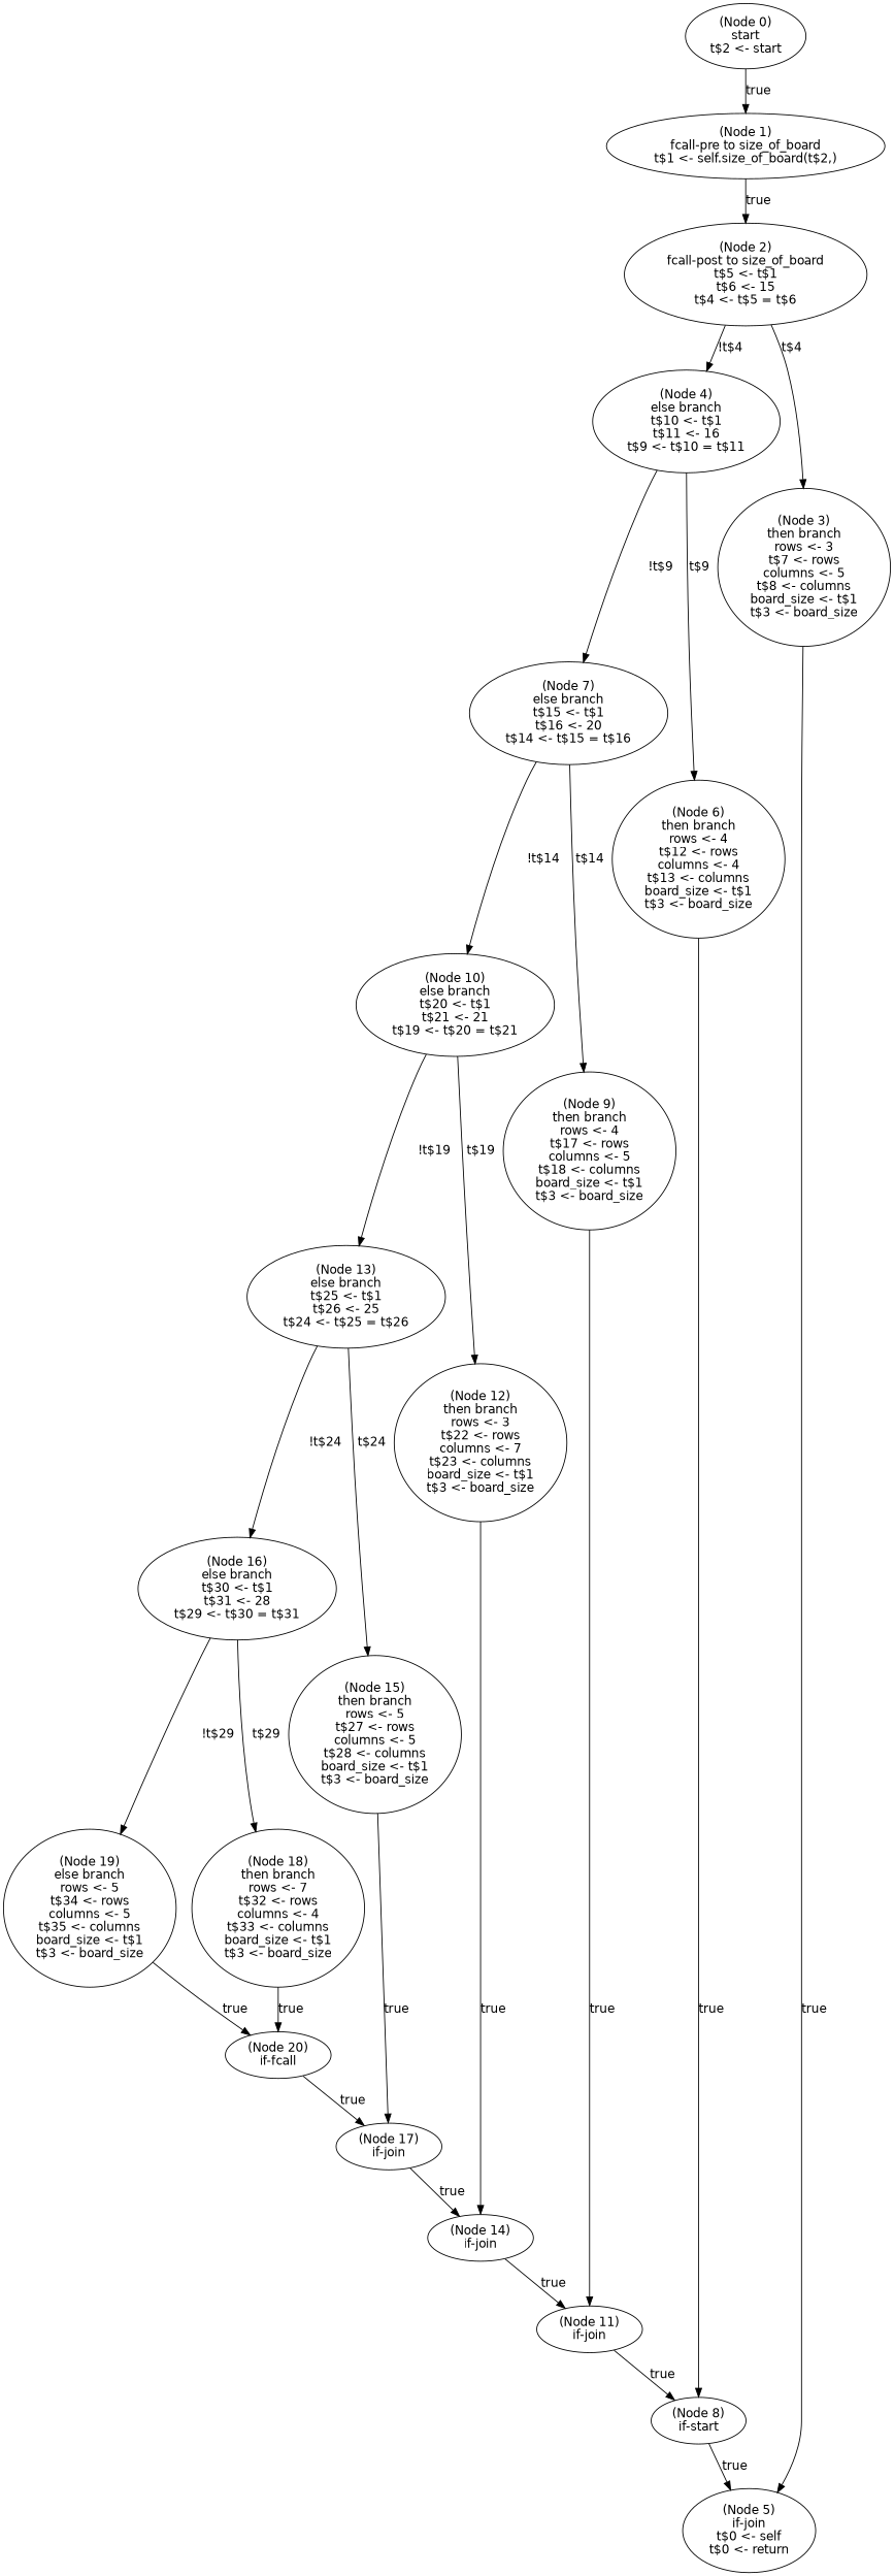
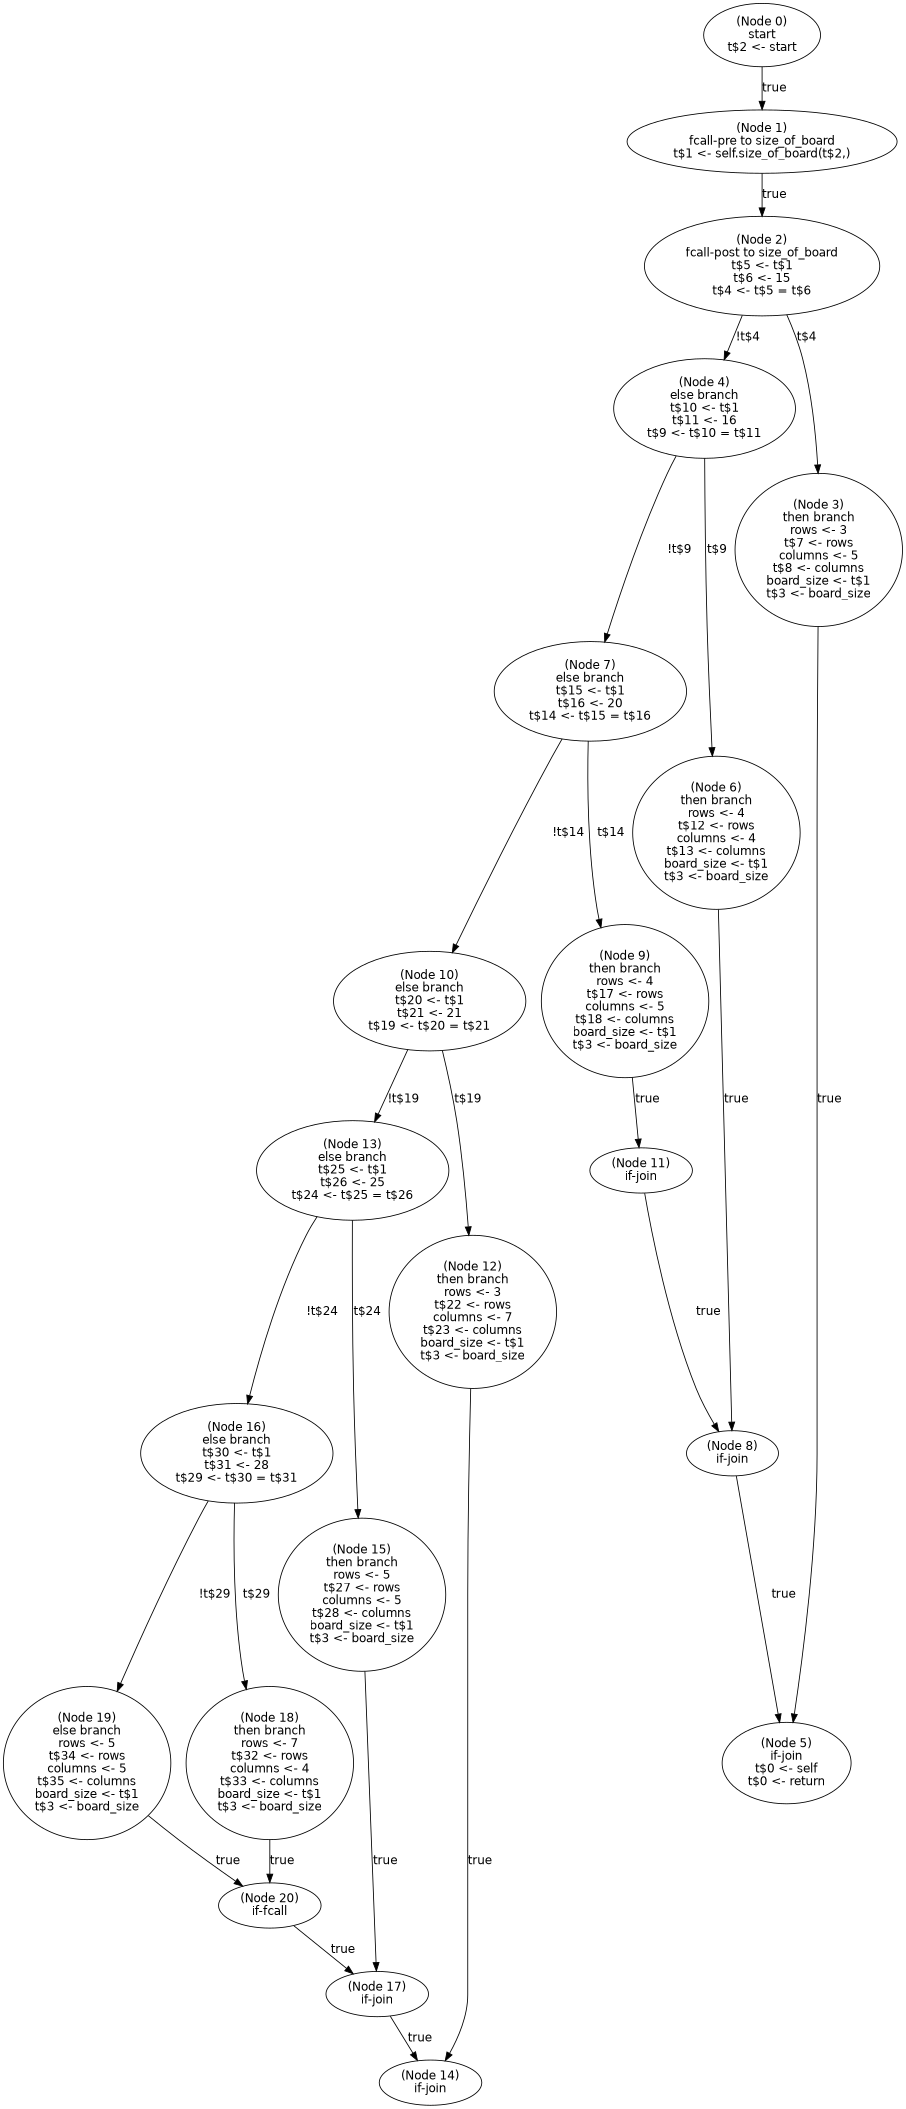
  digraph {
    fontname="DejaVu Sans"
    node [fontname="DejaVu Sans"]
    edge [fontname="DejaVu Sans"]
    n1 [label="(Node 0)\nstart\nt$2 <- start\n"]
    n2 [label="(Node 1)\nfcall-pre to size_of_board\nt$1 <- self.size_of_board(t$2,)\n"]
    n3 [label="(Node 2)\nfcall-post to size_of_board\nt$5 <- t$1\nt$6 <- 15\nt$4 <- t$5 = t$6\n"]
    n4 [label="(Node 4)\nelse branch\nt$10 <- t$1\nt$11 <- 16\nt$9 <- t$10 = t$11\n"]
    n5 [label="(Node 3)\nthen branch\nrows <- 3\nt$7 <- rows\ncolumns <- 5\nt$8 <- columns\nboard_size <- t$1\nt$3 <- board_size\n"]
    n6 [label="(Node 7)\nelse branch\nt$15 <- t$1\nt$16 <- 20\nt$14 <- t$15 = t$16\n"]
    n7 [label="(Node 6)\nthen branch\nrows <- 4\nt$12 <- rows\ncolumns <- 4\nt$13 <- columns\nboard_size <- t$1\nt$3 <- board_size\n"]
    n8 [label="(Node 5)\nif-join\nt$0 <- self\nt$0 <- return\n"]
    n9 [label="(Node 10)\nelse branch\nt$20 <- t$1\nt$21 <- 21\nt$19 <- t$20 = t$21\n"]
    n10 [label="(Node 9)\nthen branch\nrows <- 4\nt$17 <- rows\ncolumns <- 5\nt$18 <- columns\nboard_size <- t$1\nt$3 <- board_size\n"]
-   n11 [label="(Node 8)\nif-start\n"]
+   n11 [label="(Node 8)\nif-join\n"]
    n12 [label="(Node 13)\nelse branch\nt$25 <- t$1\nt$26 <- 25\nt$24 <- t$25 = t$26\n"]
    n13 [label="(Node 12)\nthen branch\nrows <- 3\nt$22 <- rows\ncolumns <- 7\nt$23 <- columns\nboard_size <- t$1\nt$3 <- board_size\n"]
    n14 [label="(Node 11)\nif-join\n"]
    n15 [label="(Node 16)\nelse branch\nt$30 <- t$1\nt$31 <- 28\nt$29 <- t$30 = t$31\n"]
    n16 [label="(Node 15)\nthen branch\nrows <- 5\nt$27 <- rows\ncolumns <- 5\nt$28 <- columns\nboard_size <- t$1\nt$3 <- board_size\n"]
    n17 [label="(Node 14)\nif-join\n"]
    n18 [label="(Node 19)\nelse branch\nrows <- 5\nt$34 <- rows\ncolumns <- 5\nt$35 <- columns\nboard_size <- t$1\nt$3 <- board_size\n"]
    n19 [label="(Node 18)\nthen branch\nrows <- 7\nt$32 <- rows\ncolumns <- 4\nt$33 <- columns\nboard_size <- t$1\nt$3 <- board_size\n"]
    n20 [label="(Node 17)\nif-join\n"]
    n21 [label="(Node 20)\nif-fcall\n"]
    n1 -> n2 [label=true]
    n2 -> n3 [label=true]
    n3 -> n4 [label="!t$4"]
    n3 -> n5 [label="t$4"]
    n4 -> n6 [label="!t$9"]
    n4 -> n7 [label="t$9"]
    n5 -> n8 [label=true]
    n6 -> n9 [label="!t$14"]
    n6 -> n10 [label="t$14"]
    n7 -> n11 [label=true]
    n9 -> n12 [label="!t$19"]
    n9 -> n13 [label="t$19"]
    n10 -> n14 [label=true]
    n11 -> n8 [label=true]
    n12 -> n15 [label="!t$24"]
    n12 -> n16 [label="t$24"]
    n13 -> n17 [label=true]
    n14 -> n11 [label=true]
    n15 -> n18 [label="!t$29"]
    n15 -> n19 [label="t$29"]
    n16 -> n20 [label=true]
-   n17 -> n14 [label=true]
    n18 -> n21 [label=true]
    n19 -> n21 [label=true]
    n20 -> n17 [label=true]
    n21 -> n20 [label=true]
  }
